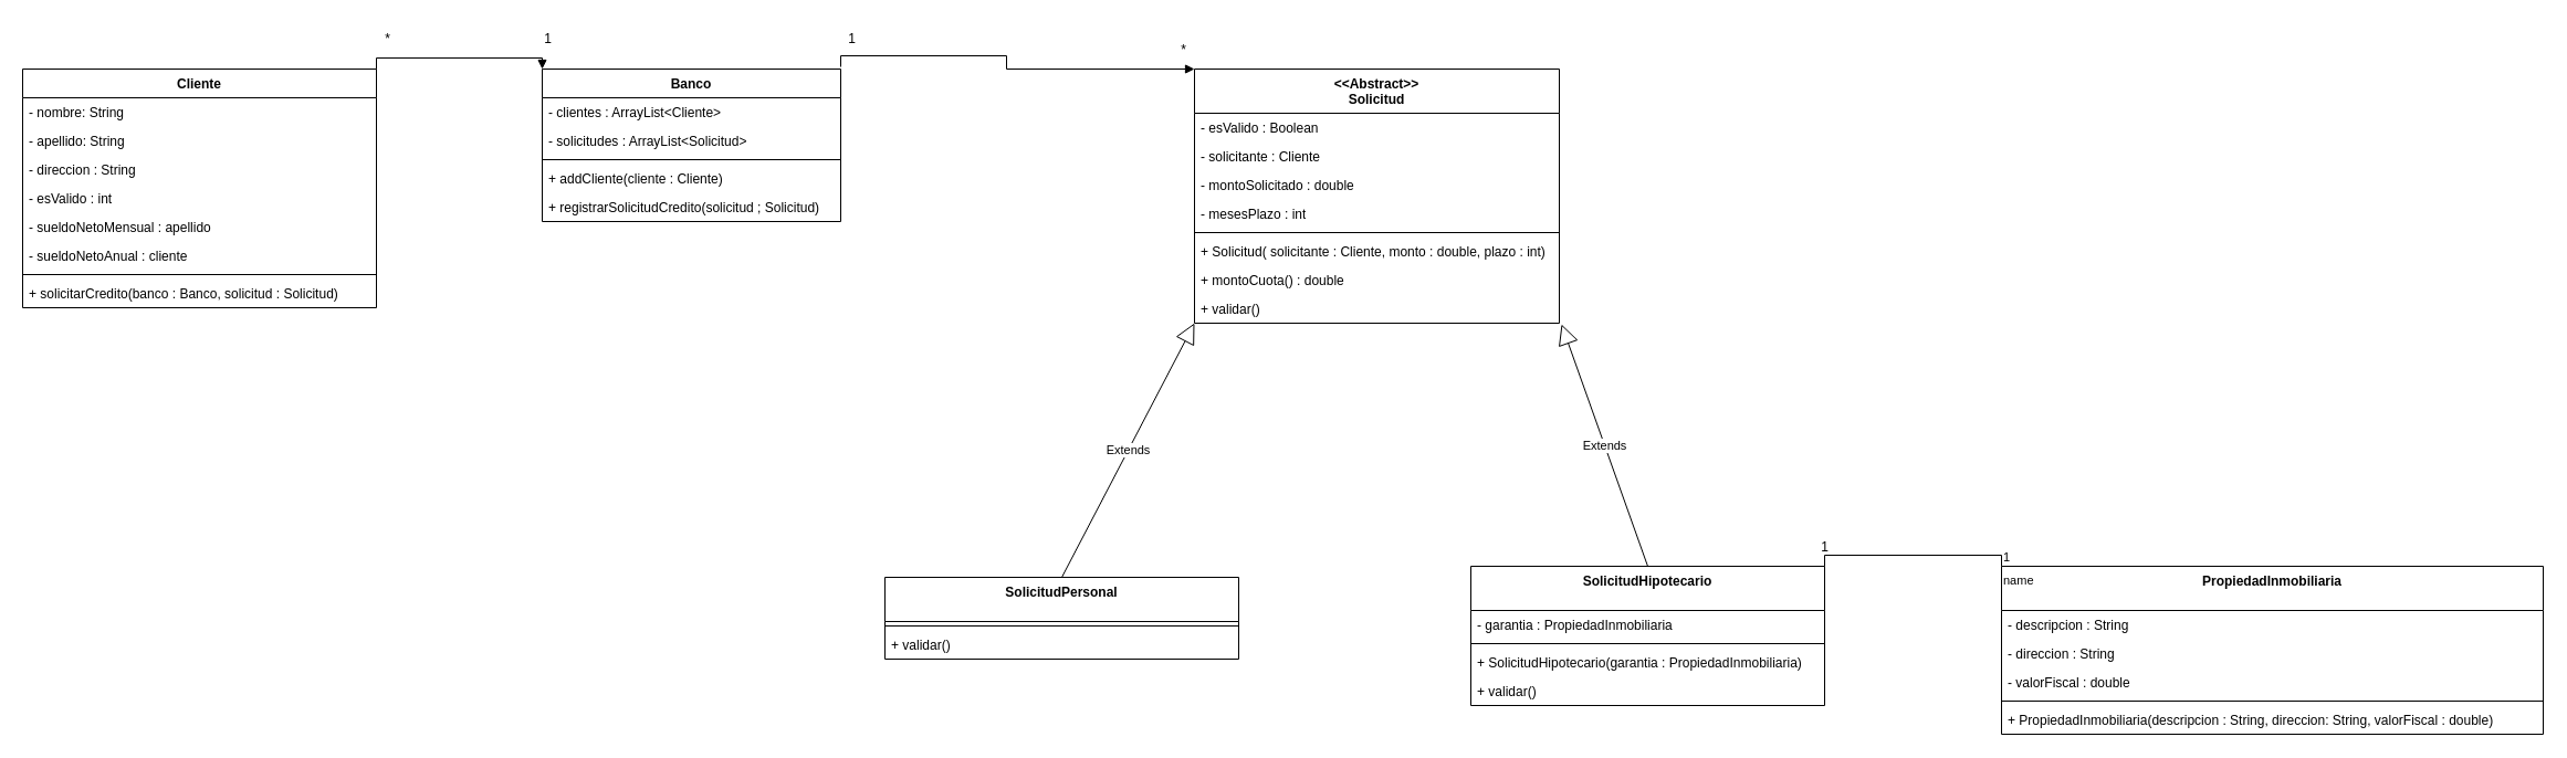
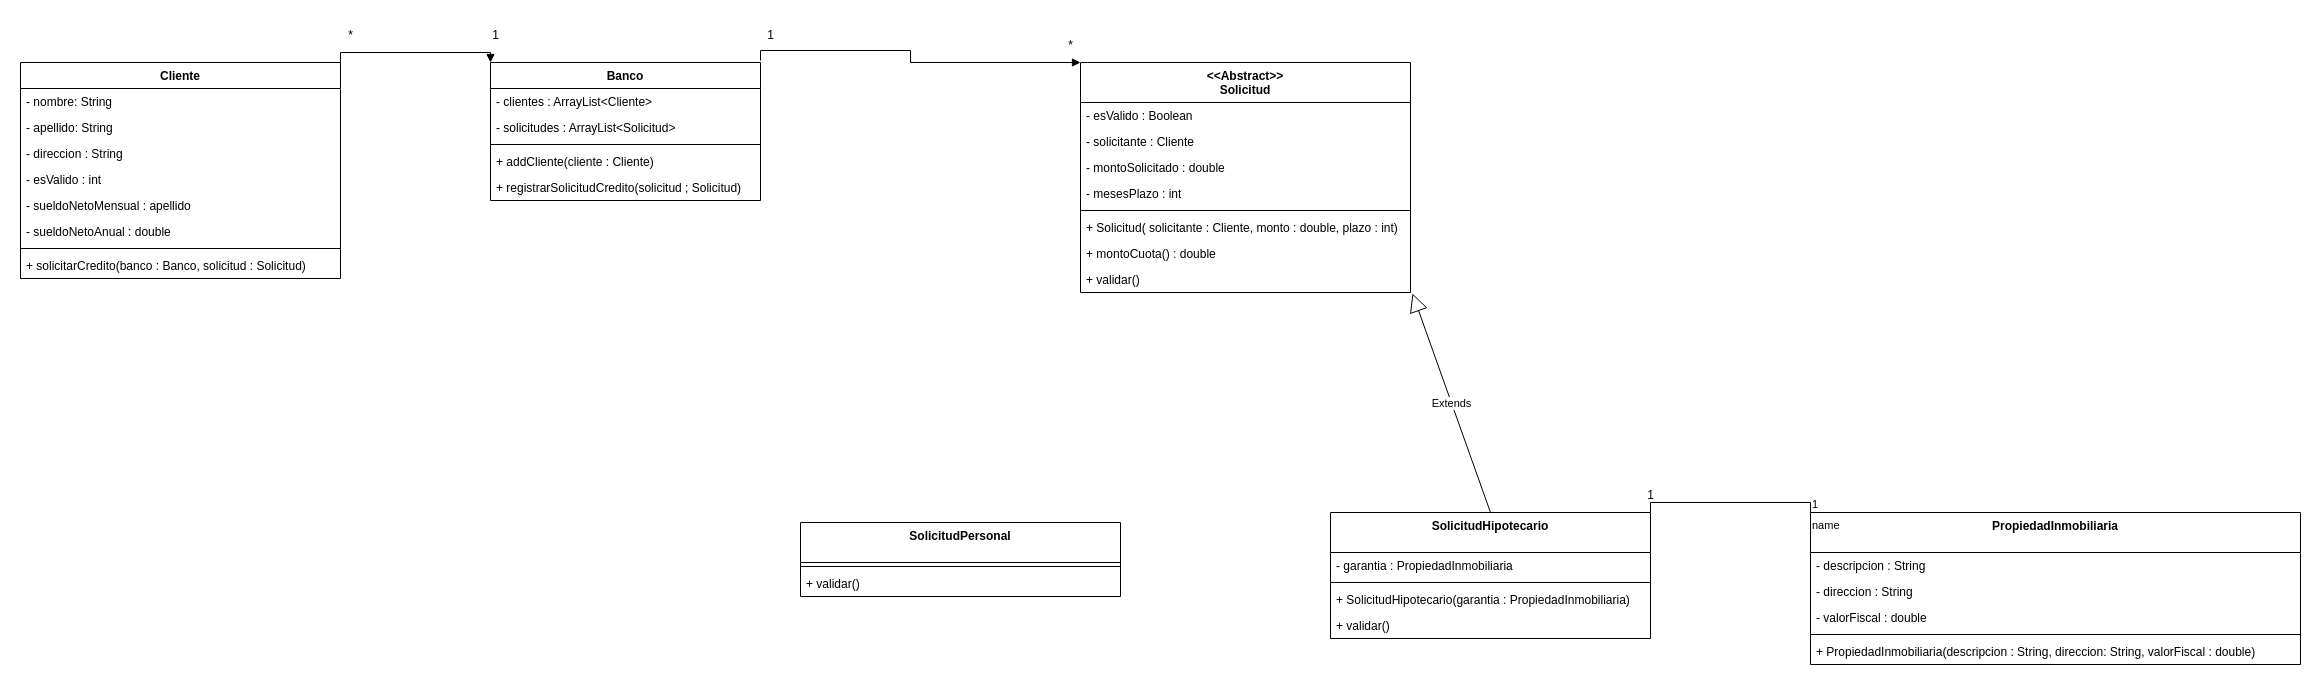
  <mxCell id="0" />
  <mxCell id="1" parent="0" />
  <mxCell id="2" value="Banco" style="swimlane;fontStyle=1;align=center;verticalAlign=top;childLayout=stackLayout;horizontal=1;startSize=26;horizontalStack=0;resizeParent=1;resizeParentMax=0;resizeLast=0;collapsible=1;marginBottom=0;whiteSpace=wrap;html=1;" parent="1" vertex="1"><mxGeometry x="490" y="62" width="270" height="138" as="geometry" /></mxCell>
  <mxCell id="3" value="- clientes : ArrayList&amp;lt;Cliente&amp;gt;" style="text;strokeColor=none;fillColor=none;align=left;verticalAlign=top;spacingLeft=4;spacingRight=4;overflow=hidden;rotatable=0;points=[[0,0.5],[1,0.5]];portConstraint=eastwest;whiteSpace=wrap;html=1;" parent="2" vertex="1"><mxGeometry y="26" width="270" height="26" as="geometry" /></mxCell>
  <mxCell id="4" value="- solicitudes : ArrayList&amp;lt;Solicitud&amp;gt;" style="text;strokeColor=none;fillColor=none;align=left;verticalAlign=top;spacingLeft=4;spacingRight=4;overflow=hidden;rotatable=0;points=[[0,0.5],[1,0.5]];portConstraint=eastwest;whiteSpace=wrap;html=1;" parent="2" vertex="1"><mxGeometry y="52" width="270" height="26" as="geometry" /></mxCell>
  <mxCell id="5" value="" style="line;strokeWidth=1;fillColor=none;align=left;verticalAlign=middle;spacingTop=-1;spacingLeft=3;spacingRight=3;rotatable=0;labelPosition=right;points=[];portConstraint=eastwest;strokeColor=inherit;" parent="2" vertex="1"><mxGeometry y="78" width="270" height="8" as="geometry" /></mxCell>
  <mxCell id="6" value="&lt;div&gt;+ addCliente(cliente : Cliente)&lt;/div&gt;&lt;div&gt;&lt;br&gt;&lt;/div&gt;" style="text;strokeColor=none;fillColor=none;align=left;verticalAlign=top;spacingLeft=4;spacingRight=4;overflow=hidden;rotatable=0;points=[[0,0.5],[1,0.5]];portConstraint=eastwest;whiteSpace=wrap;html=1;" parent="2" vertex="1"><mxGeometry y="86" width="270" height="26" as="geometry" /></mxCell>
  <mxCell id="7" value="&lt;div&gt;+ registrarSolicitudCredito(solicitud ; Solicitud)&lt;br&gt;&lt;/div&gt;" style="text;strokeColor=none;fillColor=none;align=left;verticalAlign=top;spacingLeft=4;spacingRight=4;overflow=hidden;rotatable=0;points=[[0,0.5],[1,0.5]];portConstraint=eastwest;whiteSpace=wrap;html=1;" parent="2" vertex="1"><mxGeometry y="112" width="270" height="26" as="geometry" /></mxCell>
  <mxCell id="8" value="Cliente" style="swimlane;fontStyle=1;align=center;verticalAlign=top;childLayout=stackLayout;horizontal=1;startSize=26;horizontalStack=0;resizeParent=1;resizeParentMax=0;resizeLast=0;collapsible=1;marginBottom=0;whiteSpace=wrap;html=1;" parent="1" vertex="1"><mxGeometry x="20" y="62" width="320" height="216" as="geometry" /></mxCell>
  <mxCell id="9" value="- nombre: String" style="text;strokeColor=none;fillColor=none;align=left;verticalAlign=top;spacingLeft=4;spacingRight=4;overflow=hidden;rotatable=0;points=[[0,0.5],[1,0.5]];portConstraint=eastwest;whiteSpace=wrap;html=1;" parent="8" vertex="1"><mxGeometry y="26" width="320" height="26" as="geometry" /></mxCell>
  <mxCell id="10" value="&lt;div&gt;- apellido: String&lt;/div&gt;" style="text;strokeColor=none;fillColor=none;align=left;verticalAlign=top;spacingLeft=4;spacingRight=4;overflow=hidden;rotatable=0;points=[[0,0.5],[1,0.5]];portConstraint=eastwest;whiteSpace=wrap;html=1;" parent="8" vertex="1"><mxGeometry y="52" width="320" height="26" as="geometry" /></mxCell>
  <mxCell id="11" value="&lt;div&gt;- direccion : String&lt;/div&gt;" style="text;strokeColor=none;fillColor=none;align=left;verticalAlign=top;spacingLeft=4;spacingRight=4;overflow=hidden;rotatable=0;points=[[0,0.5],[1,0.5]];portConstraint=eastwest;whiteSpace=wrap;html=1;" parent="8" vertex="1"><mxGeometry y="78" width="320" height="26" as="geometry" /></mxCell>
  <mxCell id="12" value="- esValido : int" style="text;strokeColor=none;fillColor=none;align=left;verticalAlign=top;spacingLeft=4;spacingRight=4;overflow=hidden;rotatable=0;points=[[0,0.5],[1,0.5]];portConstraint=eastwest;whiteSpace=wrap;html=1;" parent="8" vertex="1"><mxGeometry y="104" width="320" height="26" as="geometry" /></mxCell>
  <mxCell id="13" value="- sueldoNetoMensual : apellido" style="text;strokeColor=none;fillColor=none;align=left;verticalAlign=top;spacingLeft=4;spacingRight=4;overflow=hidden;rotatable=0;points=[[0,0.5],[1,0.5]];portConstraint=eastwest;whiteSpace=wrap;html=1;" parent="8" vertex="1"><mxGeometry y="130" width="320" height="26" as="geometry" /></mxCell>
- <mxCell id="14" value="- sueldoNetoAnual : cliente" style="text;strokeColor=none;fillColor=none;align=left;verticalAlign=top;spacingLeft=4;spacingRight=4;overflow=hidden;rotatable=0;points=[[0,0.5],[1,0.5]];portConstraint=eastwest;whiteSpace=wrap;html=1;" parent="8" vertex="1"><mxGeometry y="156" width="320" height="26" as="geometry" /></mxCell>
+ <mxCell id="14" value="- sueldoNetoAnual : double" style="text;strokeColor=none;fillColor=none;align=left;verticalAlign=top;spacingLeft=4;spacingRight=4;overflow=hidden;rotatable=0;points=[[0,0.5],[1,0.5]];portConstraint=eastwest;whiteSpace=wrap;html=1;" parent="8" vertex="1"><mxGeometry y="156" width="320" height="26" as="geometry" /></mxCell>
  <mxCell id="15" value="" style="line;strokeWidth=1;fillColor=none;align=left;verticalAlign=middle;spacingTop=-1;spacingLeft=3;spacingRight=3;rotatable=0;labelPosition=right;points=[];portConstraint=eastwest;strokeColor=inherit;" parent="8" vertex="1"><mxGeometry y="182" width="320" height="8" as="geometry" /></mxCell>
  <mxCell id="16" value="+ solicitarCredito(banco : Banco, solicitud : Solicitud)" style="text;strokeColor=none;fillColor=none;align=left;verticalAlign=top;spacingLeft=4;spacingRight=4;overflow=hidden;rotatable=0;points=[[0,0.5],[1,0.5]];portConstraint=eastwest;whiteSpace=wrap;html=1;" parent="8" vertex="1"><mxGeometry y="190" width="320" height="26" as="geometry" /></mxCell>
  <mxCell id="17" value="&lt;div&gt;&amp;lt;&amp;lt;Abstract&amp;gt;&amp;gt;&lt;/div&gt;&lt;div&gt;Solicitud&lt;/div&gt;&lt;div&gt;&lt;br&gt;&lt;/div&gt;" style="swimlane;fontStyle=1;align=center;verticalAlign=top;childLayout=stackLayout;horizontal=1;startSize=40;horizontalStack=0;resizeParent=1;resizeParentMax=0;resizeLast=0;collapsible=1;marginBottom=0;whiteSpace=wrap;html=1;" parent="1" vertex="1"><mxGeometry x="1080" y="62" width="330" height="230" as="geometry" /></mxCell>
  <mxCell id="18" value="- esValido : Boolean" style="text;strokeColor=none;fillColor=none;align=left;verticalAlign=top;spacingLeft=4;spacingRight=4;overflow=hidden;rotatable=0;points=[[0,0.5],[1,0.5]];portConstraint=eastwest;whiteSpace=wrap;html=1;" parent="17" vertex="1"><mxGeometry y="40" width="330" height="26" as="geometry" /></mxCell>
  <mxCell id="19" value="- solicitante : Cliente" style="text;strokeColor=none;fillColor=none;align=left;verticalAlign=top;spacingLeft=4;spacingRight=4;overflow=hidden;rotatable=0;points=[[0,0.5],[1,0.5]];portConstraint=eastwest;whiteSpace=wrap;html=1;" parent="17" vertex="1"><mxGeometry y="66" width="330" height="26" as="geometry" /></mxCell>
  <mxCell id="20" value="- montoSolicitado : double" style="text;strokeColor=none;fillColor=none;align=left;verticalAlign=top;spacingLeft=4;spacingRight=4;overflow=hidden;rotatable=0;points=[[0,0.5],[1,0.5]];portConstraint=eastwest;whiteSpace=wrap;html=1;" parent="17" vertex="1"><mxGeometry y="92" width="330" height="26" as="geometry" /></mxCell>
  <mxCell id="21" value="- mesesPlazo : int" style="text;strokeColor=none;fillColor=none;align=left;verticalAlign=top;spacingLeft=4;spacingRight=4;overflow=hidden;rotatable=0;points=[[0,0.5],[1,0.5]];portConstraint=eastwest;whiteSpace=wrap;html=1;" parent="17" vertex="1"><mxGeometry y="118" width="330" height="26" as="geometry" /></mxCell>
  <mxCell id="22" value="" style="line;strokeWidth=1;fillColor=none;align=left;verticalAlign=middle;spacingTop=-1;spacingLeft=3;spacingRight=3;rotatable=0;labelPosition=right;points=[];portConstraint=eastwest;strokeColor=inherit;" parent="17" vertex="1"><mxGeometry y="144" width="330" height="8" as="geometry" /></mxCell>
  <mxCell id="23" value="+ Solicitud( solicitante : Cliente, monto : double, plazo : int)" style="text;strokeColor=none;fillColor=none;align=left;verticalAlign=top;spacingLeft=4;spacingRight=4;overflow=hidden;rotatable=0;points=[[0,0.5],[1,0.5]];portConstraint=eastwest;whiteSpace=wrap;html=1;" vertex="1" parent="17"><mxGeometry y="152" width="330" height="26" as="geometry" /></mxCell>
  <mxCell id="24" value="&lt;div&gt;+ montoCuota() : double&lt;/div&gt;" style="text;strokeColor=none;fillColor=none;align=left;verticalAlign=top;spacingLeft=4;spacingRight=4;overflow=hidden;rotatable=0;points=[[0,0.5],[1,0.5]];portConstraint=eastwest;whiteSpace=wrap;html=1;" parent="17" vertex="1"><mxGeometry y="178" width="330" height="26" as="geometry" /></mxCell>
  <mxCell id="25" value="+ validar()" style="text;strokeColor=none;fillColor=none;align=left;verticalAlign=top;spacingLeft=4;spacingRight=4;overflow=hidden;rotatable=0;points=[[0,0.5],[1,0.5]];portConstraint=eastwest;whiteSpace=wrap;html=1;" parent="17" vertex="1"><mxGeometry y="204" width="330" height="26" as="geometry" /></mxCell>
  <mxCell id="26" value="SolicitudPersonal" style="swimlane;fontStyle=1;align=center;verticalAlign=top;childLayout=stackLayout;horizontal=1;startSize=40;horizontalStack=0;resizeParent=1;resizeParentMax=0;resizeLast=0;collapsible=1;marginBottom=0;whiteSpace=wrap;html=1;" parent="1" vertex="1"><mxGeometry x="800" y="522" width="320" height="74" as="geometry" /></mxCell>
  <mxCell id="27" value="" style="line;strokeWidth=1;fillColor=none;align=left;verticalAlign=middle;spacingTop=-1;spacingLeft=3;spacingRight=3;rotatable=0;labelPosition=right;points=[];portConstraint=eastwest;strokeColor=inherit;" parent="26" vertex="1"><mxGeometry y="40" width="320" height="8" as="geometry" /></mxCell>
  <mxCell id="28" value="+ validar()" style="text;strokeColor=none;fillColor=none;align=left;verticalAlign=top;spacingLeft=4;spacingRight=4;overflow=hidden;rotatable=0;points=[[0,0.5],[1,0.5]];portConstraint=eastwest;whiteSpace=wrap;html=1;" parent="26" vertex="1"><mxGeometry y="48" width="320" height="26" as="geometry" /></mxCell>
  <mxCell id="29" value="SolicitudHipotecario" style="swimlane;fontStyle=1;align=center;verticalAlign=top;childLayout=stackLayout;horizontal=1;startSize=40;horizontalStack=0;resizeParent=1;resizeParentMax=0;resizeLast=0;collapsible=1;marginBottom=0;whiteSpace=wrap;html=1;" parent="1" vertex="1"><mxGeometry x="1330" y="512" width="320" height="126" as="geometry" /></mxCell>
  <mxCell id="30" value="&lt;div&gt;- garantia : PropiedadInmobiliaria&lt;/div&gt;&lt;div&gt;&lt;br&gt;&lt;/div&gt;" style="text;strokeColor=none;fillColor=none;align=left;verticalAlign=top;spacingLeft=4;spacingRight=4;overflow=hidden;rotatable=0;points=[[0,0.5],[1,0.5]];portConstraint=eastwest;whiteSpace=wrap;html=1;" vertex="1" parent="29"><mxGeometry y="40" width="320" height="26" as="geometry" /></mxCell>
  <mxCell id="31" value="" style="line;strokeWidth=1;fillColor=none;align=left;verticalAlign=middle;spacingTop=-1;spacingLeft=3;spacingRight=3;rotatable=0;labelPosition=right;points=[];portConstraint=eastwest;strokeColor=inherit;" parent="29" vertex="1"><mxGeometry y="66" width="320" height="8" as="geometry" /></mxCell>
  <mxCell id="32" value="+ SolicitudHipotecario(garantia : PropiedadInmobiliaria)" style="text;strokeColor=none;fillColor=none;align=left;verticalAlign=top;spacingLeft=4;spacingRight=4;overflow=hidden;rotatable=0;points=[[0,0.5],[1,0.5]];portConstraint=eastwest;whiteSpace=wrap;html=1;" parent="29" vertex="1"><mxGeometry y="74" width="320" height="26" as="geometry" /></mxCell>
  <mxCell id="33" value="+ validar()" style="text;strokeColor=none;fillColor=none;align=left;verticalAlign=top;spacingLeft=4;spacingRight=4;overflow=hidden;rotatable=0;points=[[0,0.5],[1,0.5]];portConstraint=eastwest;whiteSpace=wrap;html=1;" vertex="1" parent="29"><mxGeometry y="100" width="320" height="26" as="geometry" /></mxCell>
  <mxCell id="34" value="PropiedadInmobiliaria" style="swimlane;fontStyle=1;align=center;verticalAlign=top;childLayout=stackLayout;horizontal=1;startSize=40;horizontalStack=0;resizeParent=1;resizeParentMax=0;resizeLast=0;collapsible=1;marginBottom=0;whiteSpace=wrap;html=1;" vertex="1" parent="1"><mxGeometry x="1810" y="512" width="490" height="152" as="geometry" /></mxCell>
  <mxCell id="35" value="&lt;div&gt;- descripcion : String&lt;/div&gt;" style="text;strokeColor=none;fillColor=none;align=left;verticalAlign=top;spacingLeft=4;spacingRight=4;overflow=hidden;rotatable=0;points=[[0,0.5],[1,0.5]];portConstraint=eastwest;whiteSpace=wrap;html=1;" vertex="1" parent="34"><mxGeometry y="40" width="490" height="26" as="geometry" /></mxCell>
  <mxCell id="36" value="&lt;div&gt;- direccion : String&lt;/div&gt;" style="text;strokeColor=none;fillColor=none;align=left;verticalAlign=top;spacingLeft=4;spacingRight=4;overflow=hidden;rotatable=0;points=[[0,0.5],[1,0.5]];portConstraint=eastwest;whiteSpace=wrap;html=1;" vertex="1" parent="34"><mxGeometry y="66" width="490" height="26" as="geometry" /></mxCell>
  <mxCell id="37" value="&lt;div&gt;- valorFiscal : double&lt;br&gt;&lt;/div&gt;" style="text;strokeColor=none;fillColor=none;align=left;verticalAlign=top;spacingLeft=4;spacingRight=4;overflow=hidden;rotatable=0;points=[[0,0.5],[1,0.5]];portConstraint=eastwest;whiteSpace=wrap;html=1;" vertex="1" parent="34"><mxGeometry y="92" width="490" height="26" as="geometry" /></mxCell>
  <mxCell id="38" value="" style="line;strokeWidth=1;fillColor=none;align=left;verticalAlign=middle;spacingTop=-1;spacingLeft=3;spacingRight=3;rotatable=0;labelPosition=right;points=[];portConstraint=eastwest;strokeColor=inherit;" vertex="1" parent="34"><mxGeometry y="118" width="490" height="8" as="geometry" /></mxCell>
  <mxCell id="39" value="+ PropiedadInmobiliaria(descripcion : String, direccion: String, valorFiscal : double)" style="text;strokeColor=none;fillColor=none;align=left;verticalAlign=top;spacingLeft=4;spacingRight=4;overflow=hidden;rotatable=0;points=[[0,0.5],[1,0.5]];portConstraint=eastwest;whiteSpace=wrap;html=1;" vertex="1" parent="34"><mxGeometry y="126" width="490" height="26" as="geometry" /></mxCell>
- <mxCell id="40" value="Extends" style="endArrow=block;endSize=16;endFill=0;html=1;rounded=0;entryX=0;entryY=1;entryDx=0;entryDy=0;exitX=0.5;exitY=0;exitDx=0;exitDy=0;" edge="1" parent="1" source="26" target="17"><mxGeometry width="160" relative="1" as="geometry"><mxPoint x="950" y="512" as="sourcePoint" /><mxPoint x="1040" y="402" as="targetPoint" /></mxGeometry></mxCell>
  <mxCell id="41" value="Extends" style="endArrow=block;endSize=16;endFill=0;html=1;rounded=0;entryX=1.006;entryY=1.038;entryDx=0;entryDy=0;entryPerimeter=0;exitX=0.5;exitY=0;exitDx=0;exitDy=0;" edge="1" parent="1" source="29" target="25"><mxGeometry width="160" relative="1" as="geometry"><mxPoint x="960" y="522" as="sourcePoint" /><mxPoint x="1090" y="302" as="targetPoint" /></mxGeometry></mxCell>
  <mxCell id="42" value="name" style="endArrow=none;endFill=1;html=1;edgeStyle=orthogonalEdgeStyle;align=left;verticalAlign=top;rounded=0;entryX=1;entryY=0;entryDx=0;entryDy=0;exitX=0;exitY=0;exitDx=0;exitDy=0;" edge="1" parent="1" source="34" target="29"><mxGeometry x="-1" relative="1" as="geometry"><mxPoint x="1650" y="402" as="sourcePoint" /><mxPoint x="1810" y="402" as="targetPoint" /></mxGeometry></mxCell>
  <mxCell id="43" value="1" style="edgeLabel;resizable=0;html=1;align=left;verticalAlign=bottom;" connectable="0" vertex="1" parent="42"><mxGeometry x="-1" relative="1" as="geometry" /></mxCell>
  <mxCell id="44" value="1" style="text;html=1;align=center;verticalAlign=middle;resizable=0;points=[];autosize=1;strokeColor=none;fillColor=none;" vertex="1" parent="1"><mxGeometry x="1635" y="480" width="30" height="30" as="geometry" /></mxCell>
  <mxCell id="45" value="" style="endArrow=block;endFill=1;html=1;edgeStyle=orthogonalEdgeStyle;align=left;verticalAlign=top;rounded=0;entryX=0;entryY=0;entryDx=0;entryDy=0;exitX=1;exitY=0;exitDx=0;exitDy=0;" edge="1" parent="1" source="8" target="2"><mxGeometry x="-1" relative="1" as="geometry"><mxPoint x="340" y="-8" as="sourcePoint" /><mxPoint x="800" y="222" as="targetPoint" /><Array as="points"><mxPoint x="340" y="52" /><mxPoint x="490" y="52" /></Array></mxGeometry></mxCell>
  <mxCell id="46" value="*" style="text;html=1;align=center;verticalAlign=middle;resizable=0;points=[];autosize=1;strokeColor=none;fillColor=none;" vertex="1" parent="1"><mxGeometry x="335" y="20" width="30" height="30" as="geometry" /></mxCell>
  <mxCell id="47" value="1" style="text;html=1;align=center;verticalAlign=middle;resizable=0;points=[];autosize=1;strokeColor=none;fillColor=none;" vertex="1" parent="1"><mxGeometry x="480" y="20" width="30" height="30" as="geometry" /></mxCell>
  <mxCell id="48" value="" style="endArrow=block;endFill=1;html=1;edgeStyle=orthogonalEdgeStyle;align=left;verticalAlign=top;rounded=0;entryX=0;entryY=0;entryDx=0;entryDy=0;exitX=1;exitY=0;exitDx=0;exitDy=0;" edge="1" parent="1" target="17"><mxGeometry x="-1" relative="1" as="geometry"><mxPoint x="760" y="60" as="sourcePoint" /><mxPoint x="910" y="60" as="targetPoint" /><Array as="points"><mxPoint x="760" y="50" /><mxPoint x="910" y="50" /><mxPoint x="910" y="62" /></Array></mxGeometry></mxCell>
  <mxCell id="49" value="1" style="text;html=1;align=center;verticalAlign=middle;resizable=0;points=[];autosize=1;strokeColor=none;fillColor=none;" vertex="1" parent="1"><mxGeometry x="755" y="20" width="30" height="30" as="geometry" /></mxCell>
  <mxCell id="50" value="*" style="text;html=1;align=center;verticalAlign=middle;resizable=0;points=[];autosize=1;strokeColor=none;fillColor=none;" vertex="1" parent="1"><mxGeometry x="1055" y="30" width="30" height="30" as="geometry" /></mxCell>
